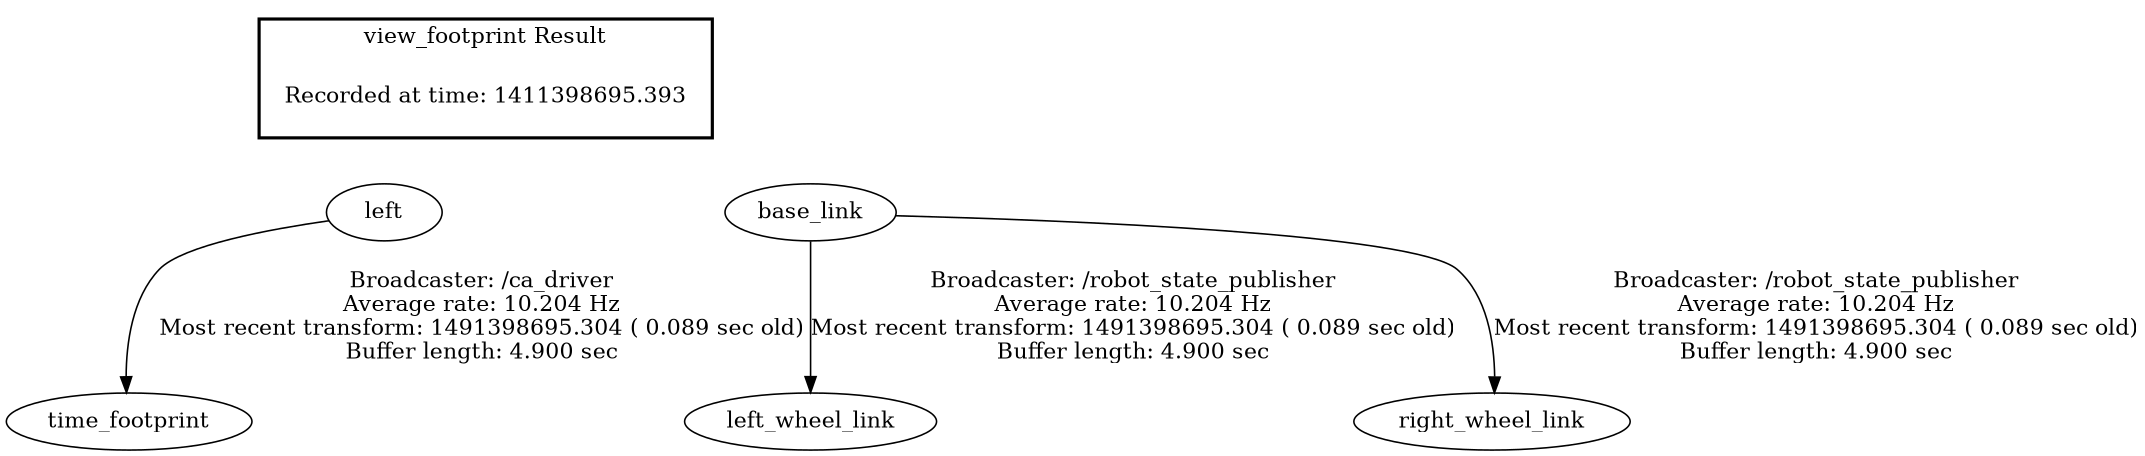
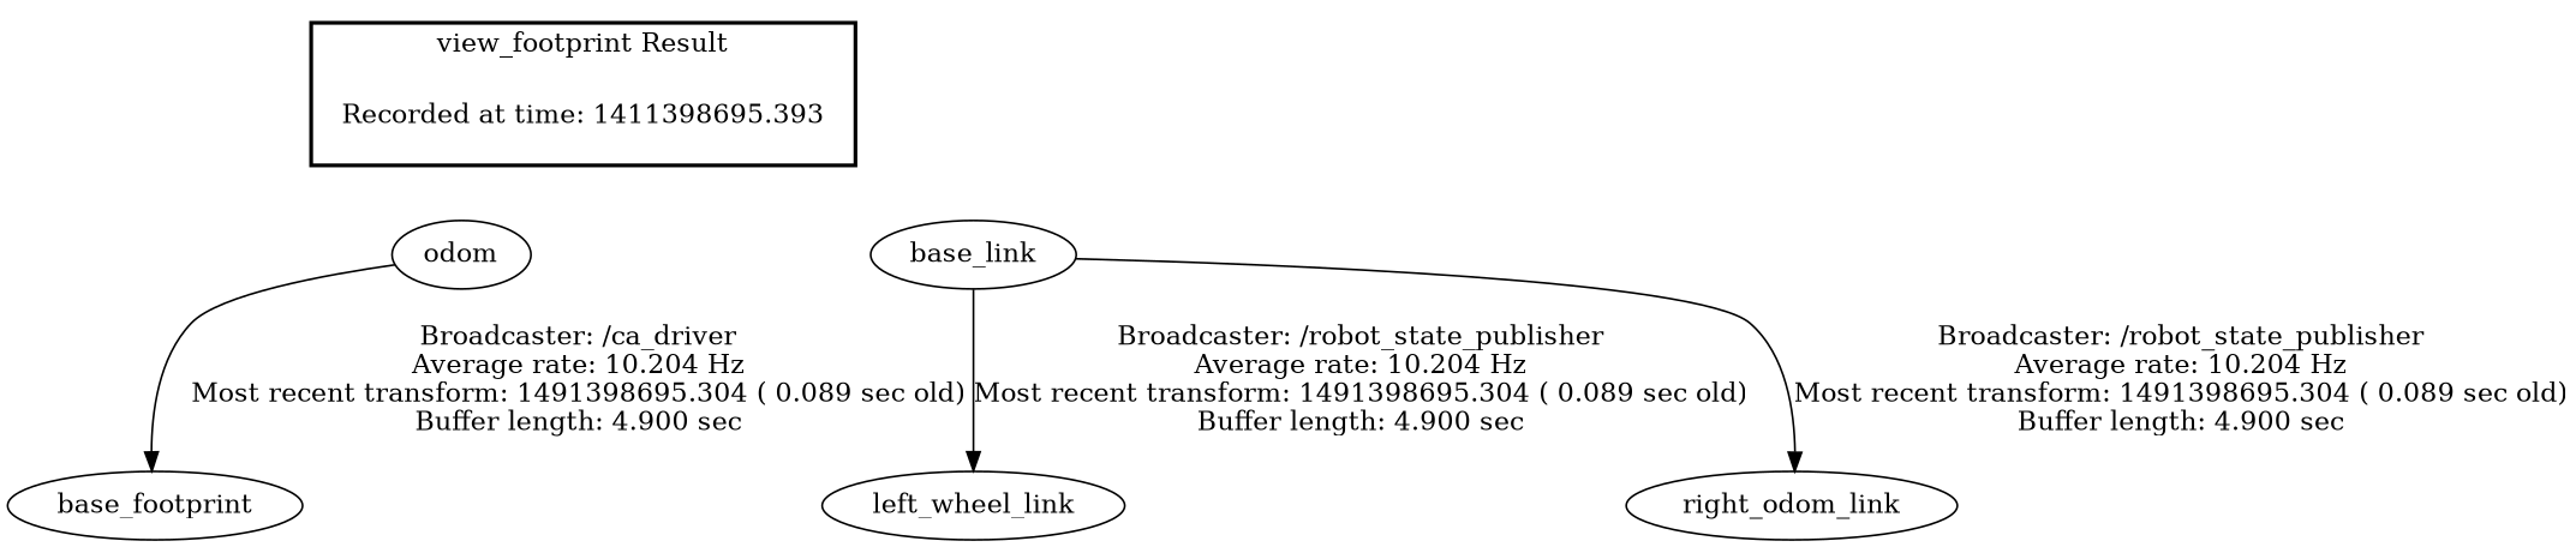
  digraph {
    n1 [label="Recorded at time: 1411398695.393" shape=plaintext]
-   odom [label=left]
+   odom
    base_link
-   base_footprint [label=time_footprint]
+   base_footprint
    left_wheel_link
-   right_wheel_link
+   right_wheel_link [label=right_odom_link]
    subgraph cluster_1 {
      color=black
      label="view_footprint Result"
      style=bold
      n1
    }
    n1 -> odom [style=invis]
    n1 -> base_link [style=invis]
    odom -> base_footprint [label="Broadcaster: /ca_driver\nAverage rate: 10.204 Hz\nMost recent transform: 1491398695.304 ( 0.089 sec old)\nBuffer length: 4.900 sec\n"]
    base_link -> left_wheel_link [label="Broadcaster: /robot_state_publisher\nAverage rate: 10.204 Hz\nMost recent transform: 1491398695.304 ( 0.089 sec old)\nBuffer length: 4.900 sec\n"]
    base_link -> right_wheel_link [label="Broadcaster: /robot_state_publisher\nAverage rate: 10.204 Hz\nMost recent transform: 1491398695.304 ( 0.089 sec old)\nBuffer length: 4.900 sec\n"]
  }
